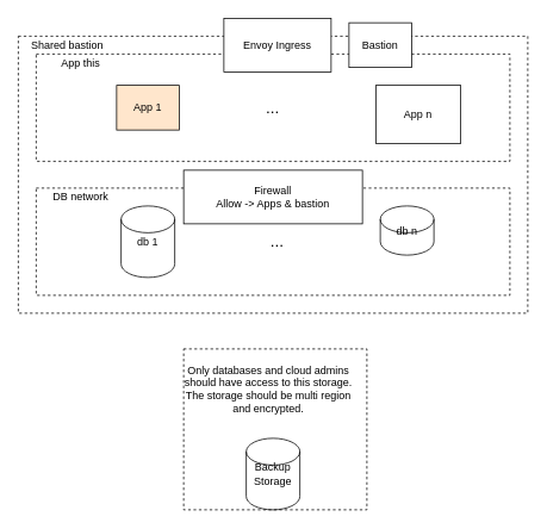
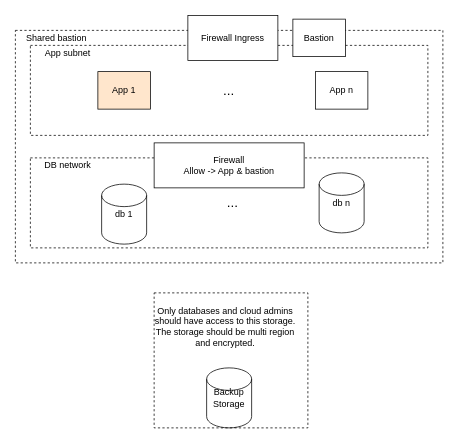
  <mxCell id="0" />
  <mxCell id="1" parent="0" />
  <mxCell id="2" value="" style="rounded=0;whiteSpace=wrap;html=1;dashed=1;fillColor=none;" vertex="1" parent="1"><mxGeometry x="20" y="40" width="570" height="310" as="geometry" /></mxCell>
  <mxCell id="3" value="" style="rounded=0;whiteSpace=wrap;html=1;dashed=1;fillColor=none;" vertex="1" parent="1"><mxGeometry x="40" y="60" width="530" height="120" as="geometry" /></mxCell>
  <mxCell id="4" value="" style="rounded=0;whiteSpace=wrap;html=1;dashed=1;fillColor=none;" vertex="1" parent="1"><mxGeometry x="40" y="210" width="530" height="120" as="geometry" /></mxCell>
- <mxCell id="5" value="Envoy Ingress" style="rounded=0;whiteSpace=wrap;html=1;" vertex="1" parent="1"><mxGeometry x="250" y="20" width="120" height="60" as="geometry" /></mxCell>
+ <mxCell id="5" value="Firewall Ingress" style="rounded=0;whiteSpace=wrap;html=1;" vertex="1" parent="1"><mxGeometry x="250" y="20" width="120" height="60" as="geometry" /></mxCell>
  <mxCell id="6" value="Bastion" style="rounded=0;whiteSpace=wrap;html=1;" vertex="1" parent="1"><mxGeometry x="390" y="25" width="70" height="50" as="geometry" /></mxCell>
- <mxCell id="7" value="App n" style="rounded=0;whiteSpace=wrap;html=1;" vertex="1" parent="1"><mxGeometry x="420" y="95" width="95" height="65" as="geometry" /></mxCell>
+ <mxCell id="7" value="App n" style="rounded=0;whiteSpace=wrap;html=1;" vertex="1" parent="1"><mxGeometry x="420" y="95" width="70" height="50" as="geometry" /></mxCell>
  <mxCell id="8" value="App 1" style="rounded=0;whiteSpace=wrap;html=1;fillColor=#ffe6cc;" vertex="1" parent="1"><mxGeometry x="130" y="95" width="70" height="50" as="geometry" /></mxCell>
- <mxCell id="9" value="db 1" style="shape=cylinder2;whiteSpace=wrap;html=1;boundedLbl=1;backgroundOutline=1;size=15;fillColor=#ffffff;" vertex="1" parent="1"><mxGeometry x="135" y="230" width="60" height="80" as="geometry" /></mxCell>
- <mxCell id="10" value="db n" style="shape=cylinder2;whiteSpace=wrap;html=1;boundedLbl=1;backgroundOutline=1;size=15;fillColor=#ffffff;" vertex="1" parent="1"><mxGeometry x="425" y="230" width="60" height="55" as="geometry" /></mxCell>
+ <mxCell id="9" value="db 1" style="shape=cylinder2;whiteSpace=wrap;html=1;boundedLbl=1;backgroundOutline=1;size=15;fillColor=#ffffff;" vertex="1" parent="1"><mxGeometry x="135" y="245" width="60" height="80" as="geometry" /></mxCell>
+ <mxCell id="10" value="db n" style="shape=cylinder2;whiteSpace=wrap;html=1;boundedLbl=1;backgroundOutline=1;size=15;fillColor=#ffffff;" vertex="1" parent="1"><mxGeometry x="425" y="230" width="60" height="80" as="geometry" /></mxCell>
  <mxCell id="11" value="&lt;font style=&quot;font-size: 18px&quot;&gt;...&lt;/font&gt;" style="text;html=1;strokeColor=none;fillColor=none;align=center;verticalAlign=middle;whiteSpace=wrap;rounded=0;" vertex="1" parent="1"><mxGeometry x="290" y="260" width="40" height="20" as="geometry" /></mxCell>
  <mxCell id="12" value="&lt;font style=&quot;font-size: 18px&quot;&gt;...&lt;/font&gt;" style="text;html=1;strokeColor=none;fillColor=none;align=center;verticalAlign=middle;whiteSpace=wrap;rounded=0;" vertex="1" parent="1"><mxGeometry x="285" y="110" width="40" height="20" as="geometry" /></mxCell>
- <mxCell id="13" value="App this" style="text;html=1;strokeColor=none;fillColor=none;align=center;verticalAlign=middle;whiteSpace=wrap;rounded=0;" vertex="1" parent="1"><mxGeometry x="40" y="60" width="100" height="20" as="geometry" /></mxCell>
+ <mxCell id="13" value="App subnet" style="text;html=1;strokeColor=none;fillColor=none;align=center;verticalAlign=middle;whiteSpace=wrap;rounded=0;" vertex="1" parent="1"><mxGeometry x="40" y="60" width="100" height="20" as="geometry" /></mxCell>
  <mxCell id="14" value="Shared bastion" style="text;html=1;strokeColor=none;fillColor=none;align=center;verticalAlign=middle;whiteSpace=wrap;rounded=0;" vertex="1" parent="1"><mxGeometry x="20" y="40" width="110" height="20" as="geometry" /></mxCell>
  <mxCell id="15" value="DB network" style="text;html=1;strokeColor=none;fillColor=none;align=center;verticalAlign=middle;whiteSpace=wrap;rounded=0;" vertex="1" parent="1"><mxGeometry x="40" y="210" width="100" height="20" as="geometry" /></mxCell>
- <mxCell id="16" value="Firewall&lt;br&gt;Allow -&amp;gt; Apps &amp;amp; bastion" style="rounded=0;whiteSpace=wrap;html=1;fillColor=#ffffff;" vertex="1" parent="1"><mxGeometry x="205" y="190" width="200" height="60" as="geometry" /></mxCell>
+ <mxCell id="16" value="Firewall&lt;br&gt;Allow -&amp;gt; App &amp;amp; bastion" style="rounded=0;whiteSpace=wrap;html=1;fillColor=#ffffff;" vertex="1" parent="1"><mxGeometry x="205" y="190" width="200" height="60" as="geometry" /></mxCell>
  <mxCell id="17" value="Backup&lt;br&gt;Storage" style="shape=cylinder2;whiteSpace=wrap;html=1;boundedLbl=1;backgroundOutline=1;size=15;fillColor=#ffffff;" vertex="1" parent="1"><mxGeometry x="275" y="490" width="60" height="80" as="geometry" /></mxCell>
  <mxCell id="18" value="" style="rounded=0;whiteSpace=wrap;html=1;dashed=1;fillColor=none;" vertex="1" parent="1"><mxGeometry x="205" y="390" width="205" height="180" as="geometry" /></mxCell>
  <mxCell id="19" value="Only databases and cloud admins should have access to this storage. The storage should be multi region and encrypted." style="text;html=1;strokeColor=none;fillColor=none;align=center;verticalAlign=middle;whiteSpace=wrap;rounded=0;dashed=1;" vertex="1" parent="1"><mxGeometry x="205" y="400" width="190" height="70" as="geometry" /></mxCell>
